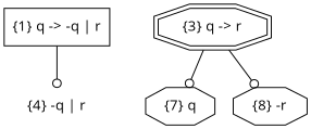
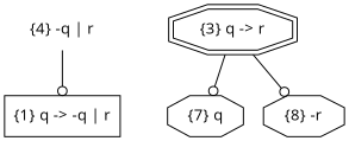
  strict digraph {
    fontname="Open Sans"
    root=10
    node [fontname="Open Sans" shape=octagon]
    edge [arrowhead=odot fontname="Open Sans"]
    n1 [label="{1} q -> -q | r" shape=box]
    n2 [label="{4} -q | r" shape=plaintext]
    n3 [label="{3} q -> r" shape=doubleoctagon]
    n4 [label="{7} q"]
    n5 [label="{8} -r"]
-   n1 -> n2
+   n2 -> n1
    n3 -> n4
    n3 -> n5
  }
